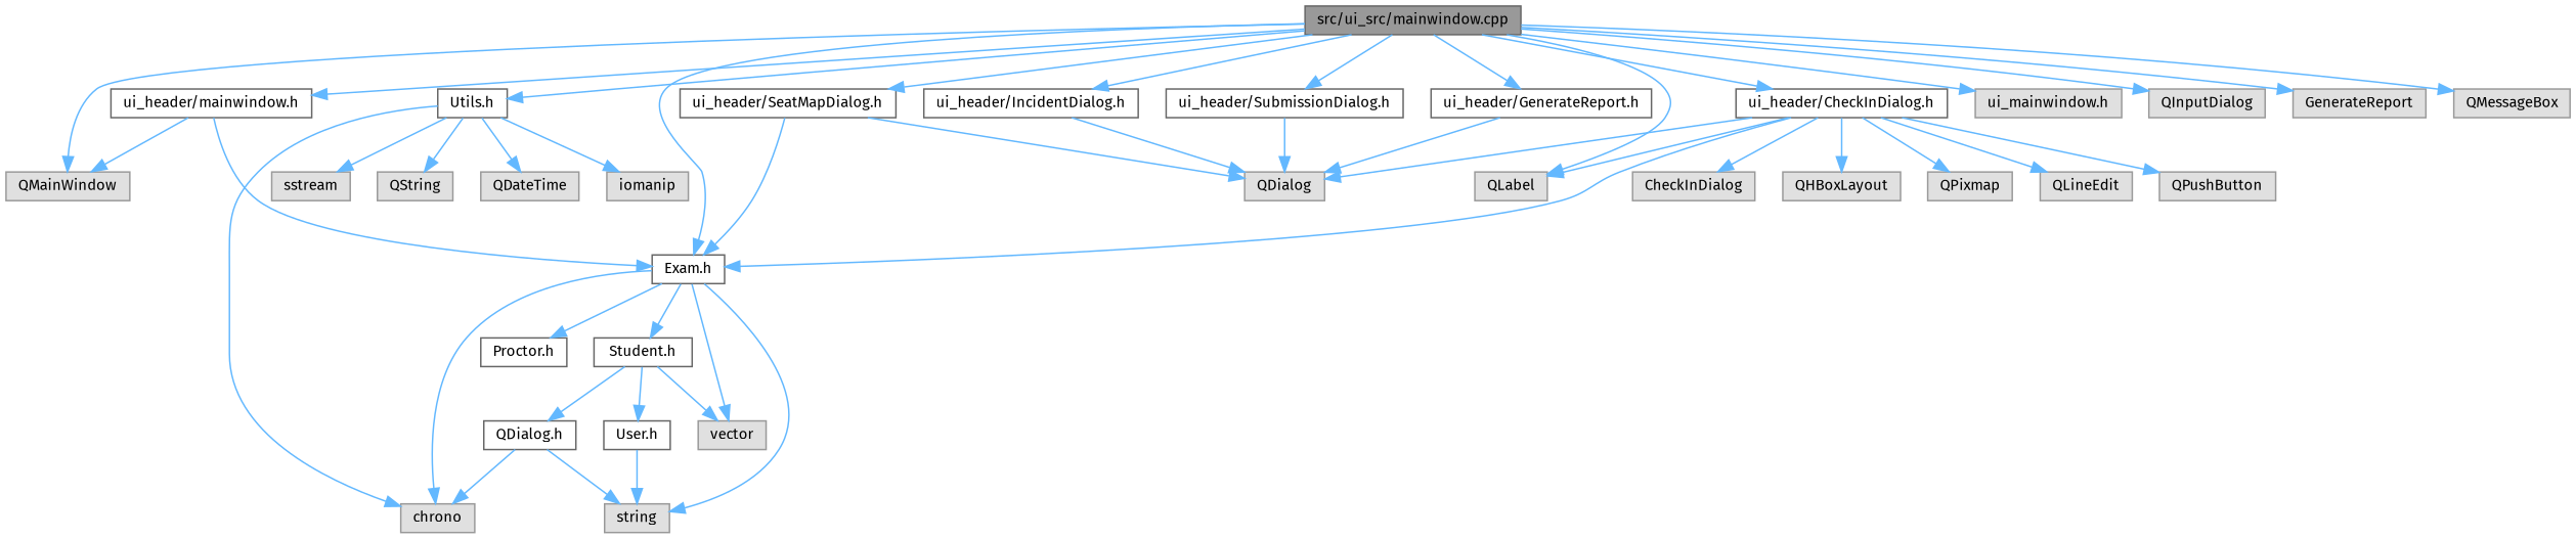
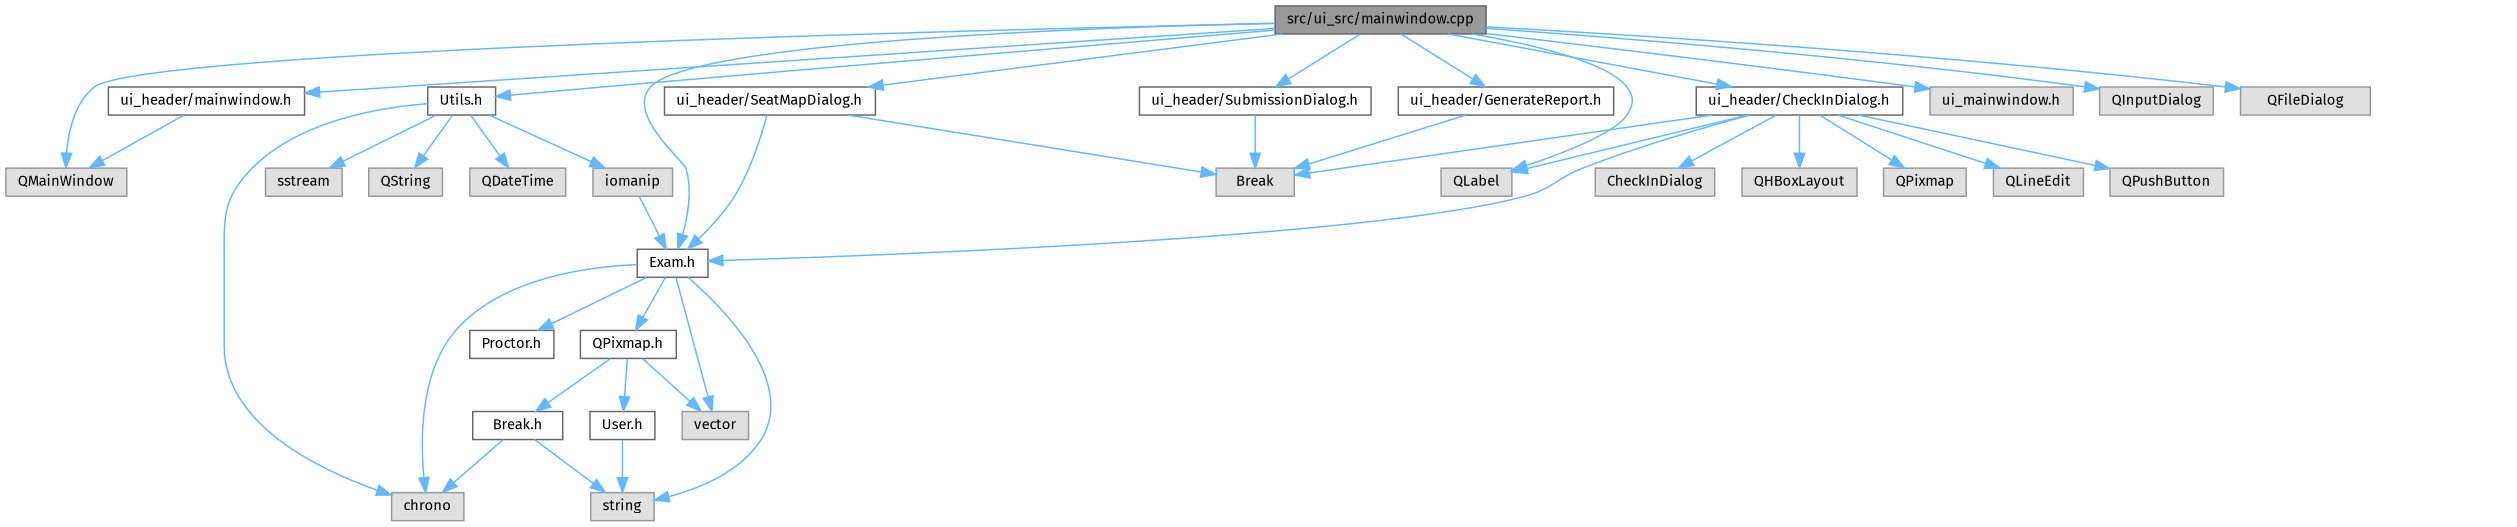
  digraph {
    fontname="Fira Sans"
    node [color=grey60 fillcolor="#E0E0E0" fontname="Fira Sans" fontsize=10 shape=box style=filled]
    edge [color=steelblue1 fontname="Fira Sans" fontsize=10 labelfontname=Helvetica labelfontsize=10 style=solid]
    n1 [color=gray40 fillcolor=grey60 fontcolor=black height=0.2 label="src/ui_src/mainwindow.cpp" width=0.4]
    n2 [color=grey40 fillcolor=white height=0.2 label="ui_header/mainwindow.h" width=0.4]
    n3 [height=0.2 label=QMainWindow width=0.4]
    n4 [color=grey40 fillcolor=white height=0.2 label="Exam.h" width=0.4]
    n5 [height=0.2 label="ui_mainwindow.h" width=0.4]
    n6 [color=grey40 fillcolor=white height=0.2 label="ui_header/CheckInDialog.h" width=0.4]
    n7 [height=0.2 label=QLabel width=0.4]
    n8 [height=0.2 label=QInputDialog width=0.4]
    n9 [color=grey40 fillcolor=white height=0.2 label="Utils.h" width=0.4]
-   n10 [height=0.2 label=GenerateReport width=0.4]
-   n11 [height=0.2 label=QMessageBox width=0.4]
+   n10 [height=0.2 label=QFileDialog width=0.4]
    n12 [color=grey40 fillcolor=white height=0.2 label="ui_header/SeatMapDialog.h" width=0.4]
-   n13 [color=grey40 fillcolor=white height=0.2 label="ui_header/IncidentDialog.h" width=0.4]
    n14 [color=grey40 fillcolor=white height=0.2 label="ui_header/SubmissionDialog.h" width=0.4]
    n15 [color=grey40 fillcolor=white height=0.2 label="ui_header/GenerateReport.h" width=0.4]
-   n16 [color=grey40 fillcolor=white height=0.2 label="Student.h" width=0.4]
+   n16 [color=grey40 fillcolor=white height=0.2 label="QPixmap.h" width=0.4]
    n17 [height=0.2 label=string width=0.4]
    n18 [height=0.2 label=chrono width=0.4]
    n19 [height=0.2 label=vector width=0.4]
    n20 [color=grey40 fillcolor=white height=0.2 label="Proctor.h" width=0.4]
-   n21 [height=0.2 label=QDialog width=0.4]
+   n21 [height=0.2 label=Break width=0.4]
    n22 [height=0.2 label=QLineEdit width=0.4]
    n23 [height=0.2 label=QPushButton width=0.4]
    n24 [height=0.2 label=CheckInDialog width=0.4]
    n25 [height=0.2 label=QHBoxLayout width=0.4]
    n26 [height=0.2 label=QPixmap width=0.4]
    n27 [height=0.2 label=QString width=0.4]
    n28 [height=0.2 label=QDateTime width=0.4]
    n29 [height=0.2 label=iomanip width=0.4]
    n30 [height=0.2 label=sstream width=0.4]
    n31 [color=grey40 fillcolor=white height=0.2 label="User.h" width=0.4]
-   n32 [color=grey40 fillcolor=white height=0.2 label="QDialog.h" width=0.4]
+   n32 [color=grey40 fillcolor=white height=0.2 label="Break.h" width=0.4]
    n1 -> n2
    n1 -> n3
    n1 -> n4
    n1 -> n5
    n1 -> n6
    n1 -> n7
    n1 -> n8
    n1 -> n9
    n1 -> n10
-   n1 -> n11
    n1 -> n12
-   n1 -> n13
    n1 -> n14
    n1 -> n15
    n2 -> n3
-   n2 -> n4
+   n29 -> n4
    n4 -> n16
    n4 -> n17
    n4 -> n18
    n4 -> n19
    n4 -> n20
    n6 -> n4
    n6 -> n7
    n6 -> n21
    n6 -> n22
    n6 -> n23
    n6 -> n24
    n6 -> n25
    n6 -> n26
    n9 -> n18
    n9 -> n27
    n9 -> n28
    n9 -> n29
    n9 -> n30
    n12 -> n4
    n12 -> n21
-   n13 -> n21
    n14 -> n21
    n15 -> n21
    n16 -> n19
    n16 -> n31
    n16 -> n32
    n31 -> n17
    n32 -> n17
    n32 -> n18
  }
